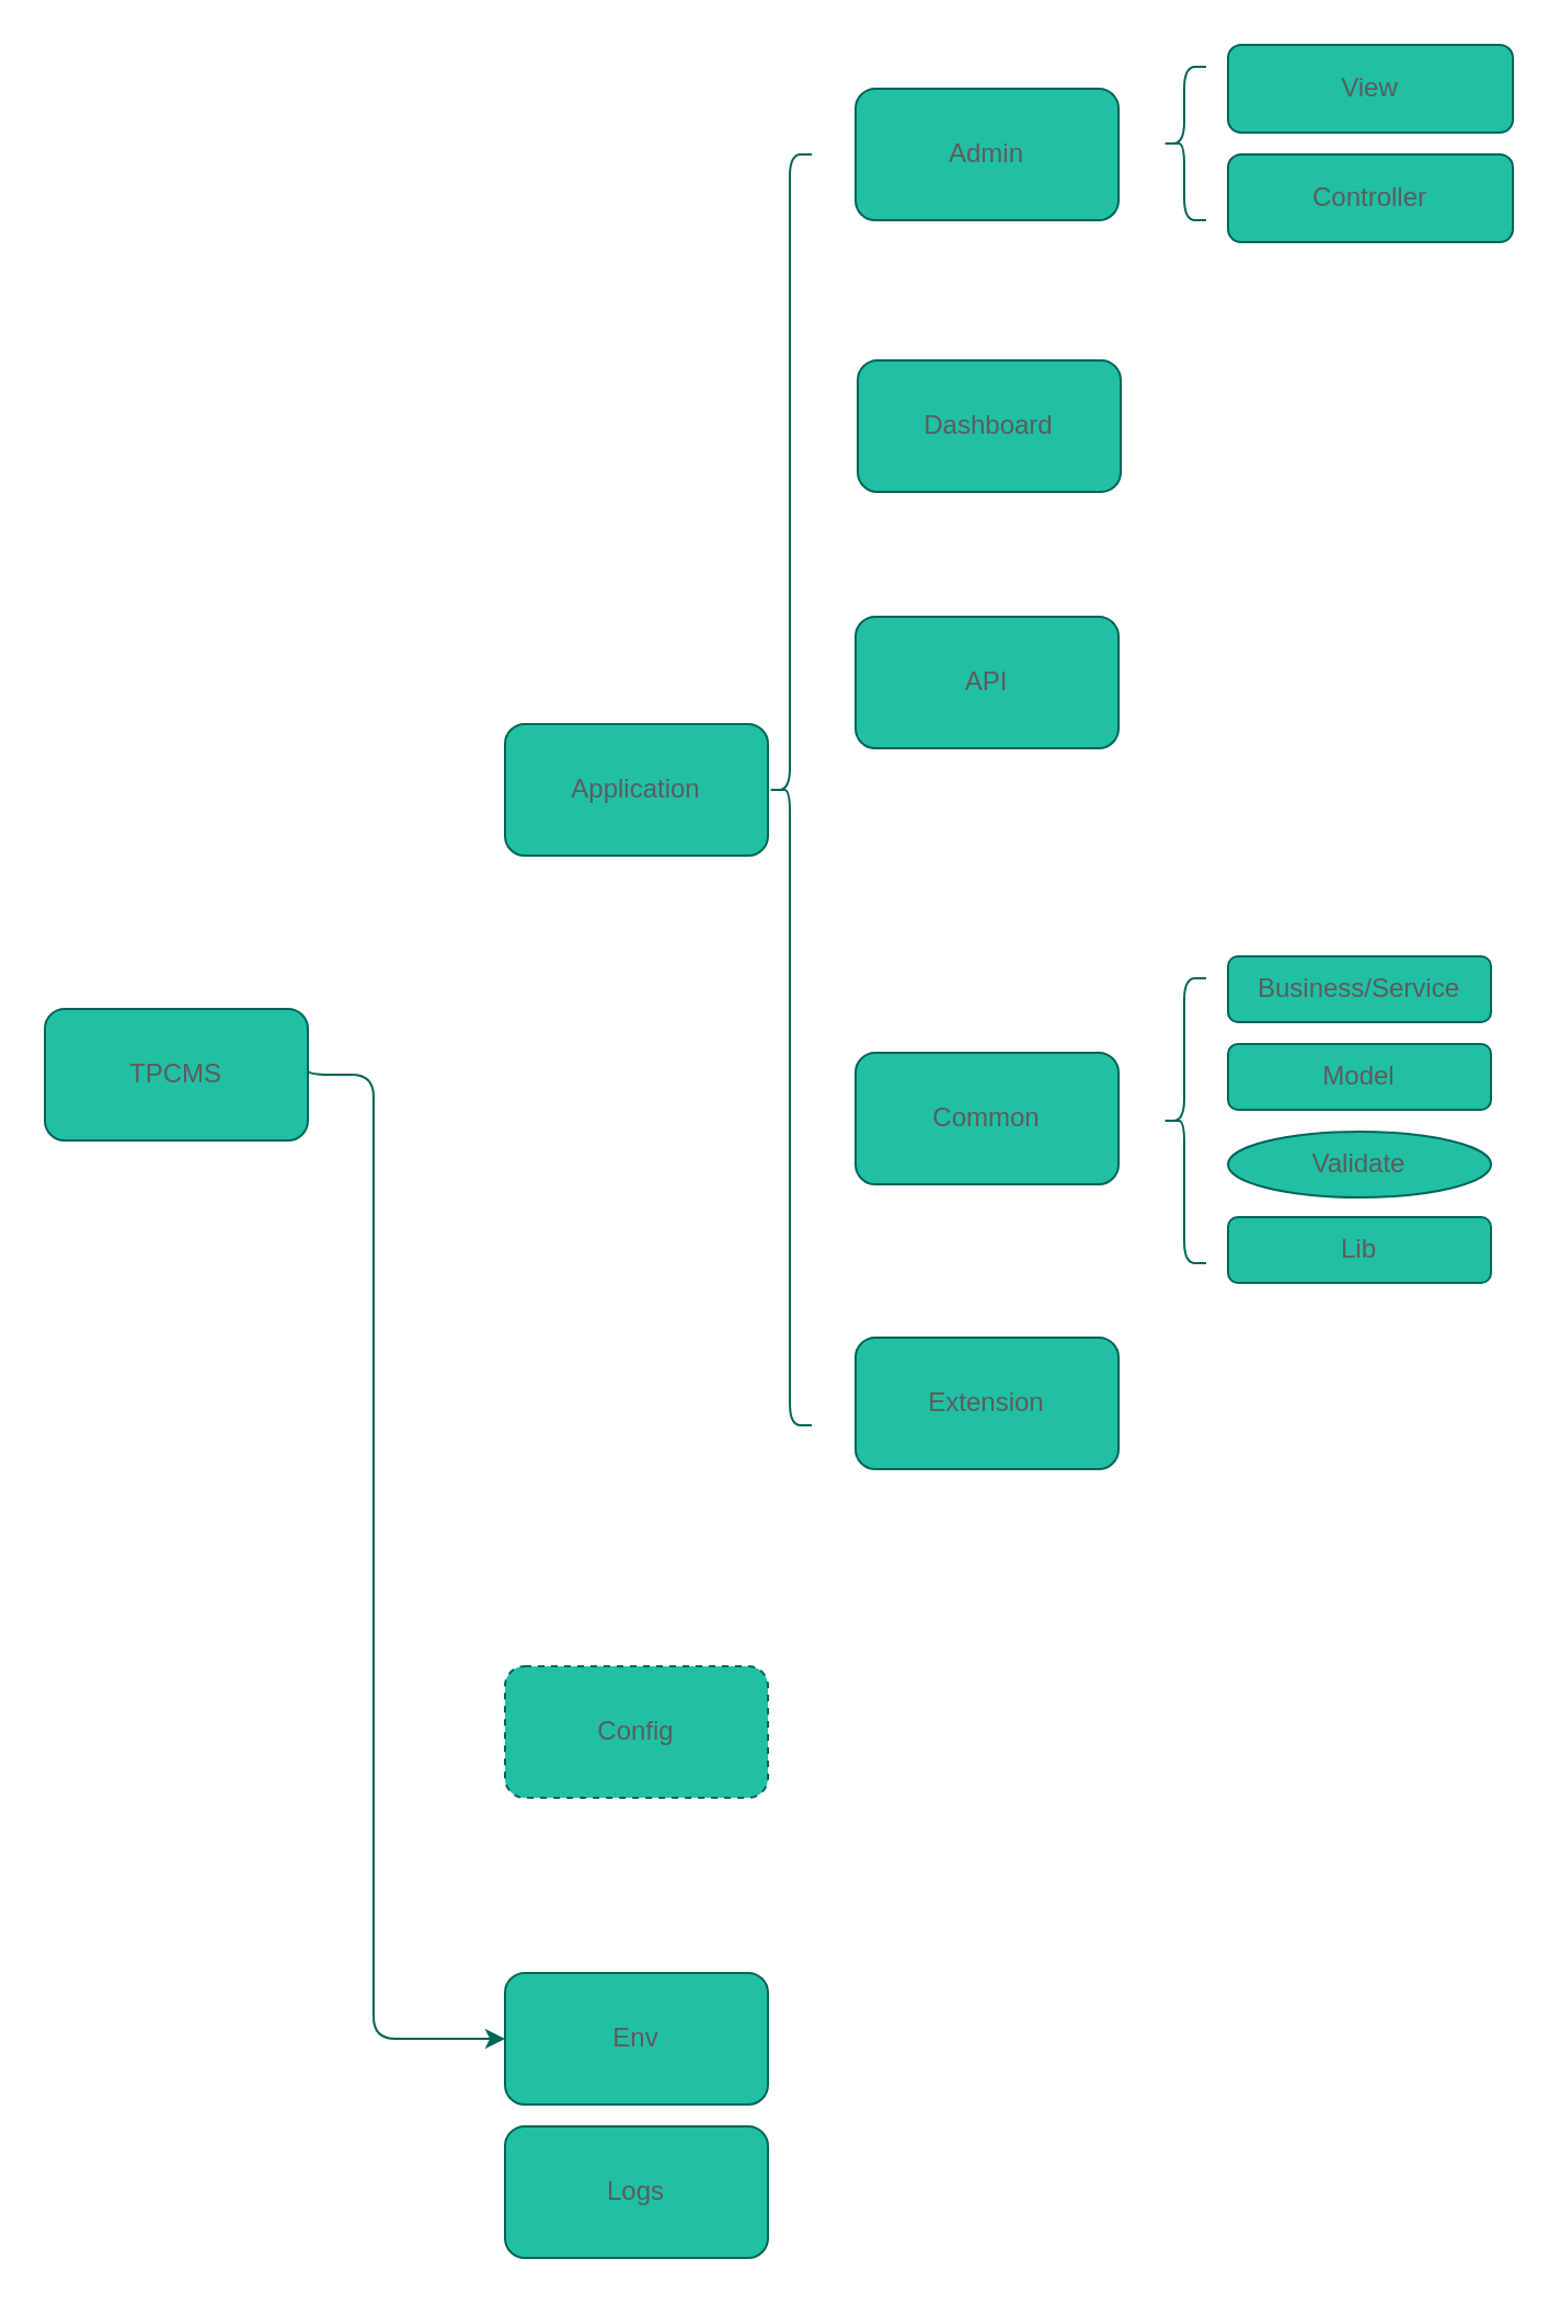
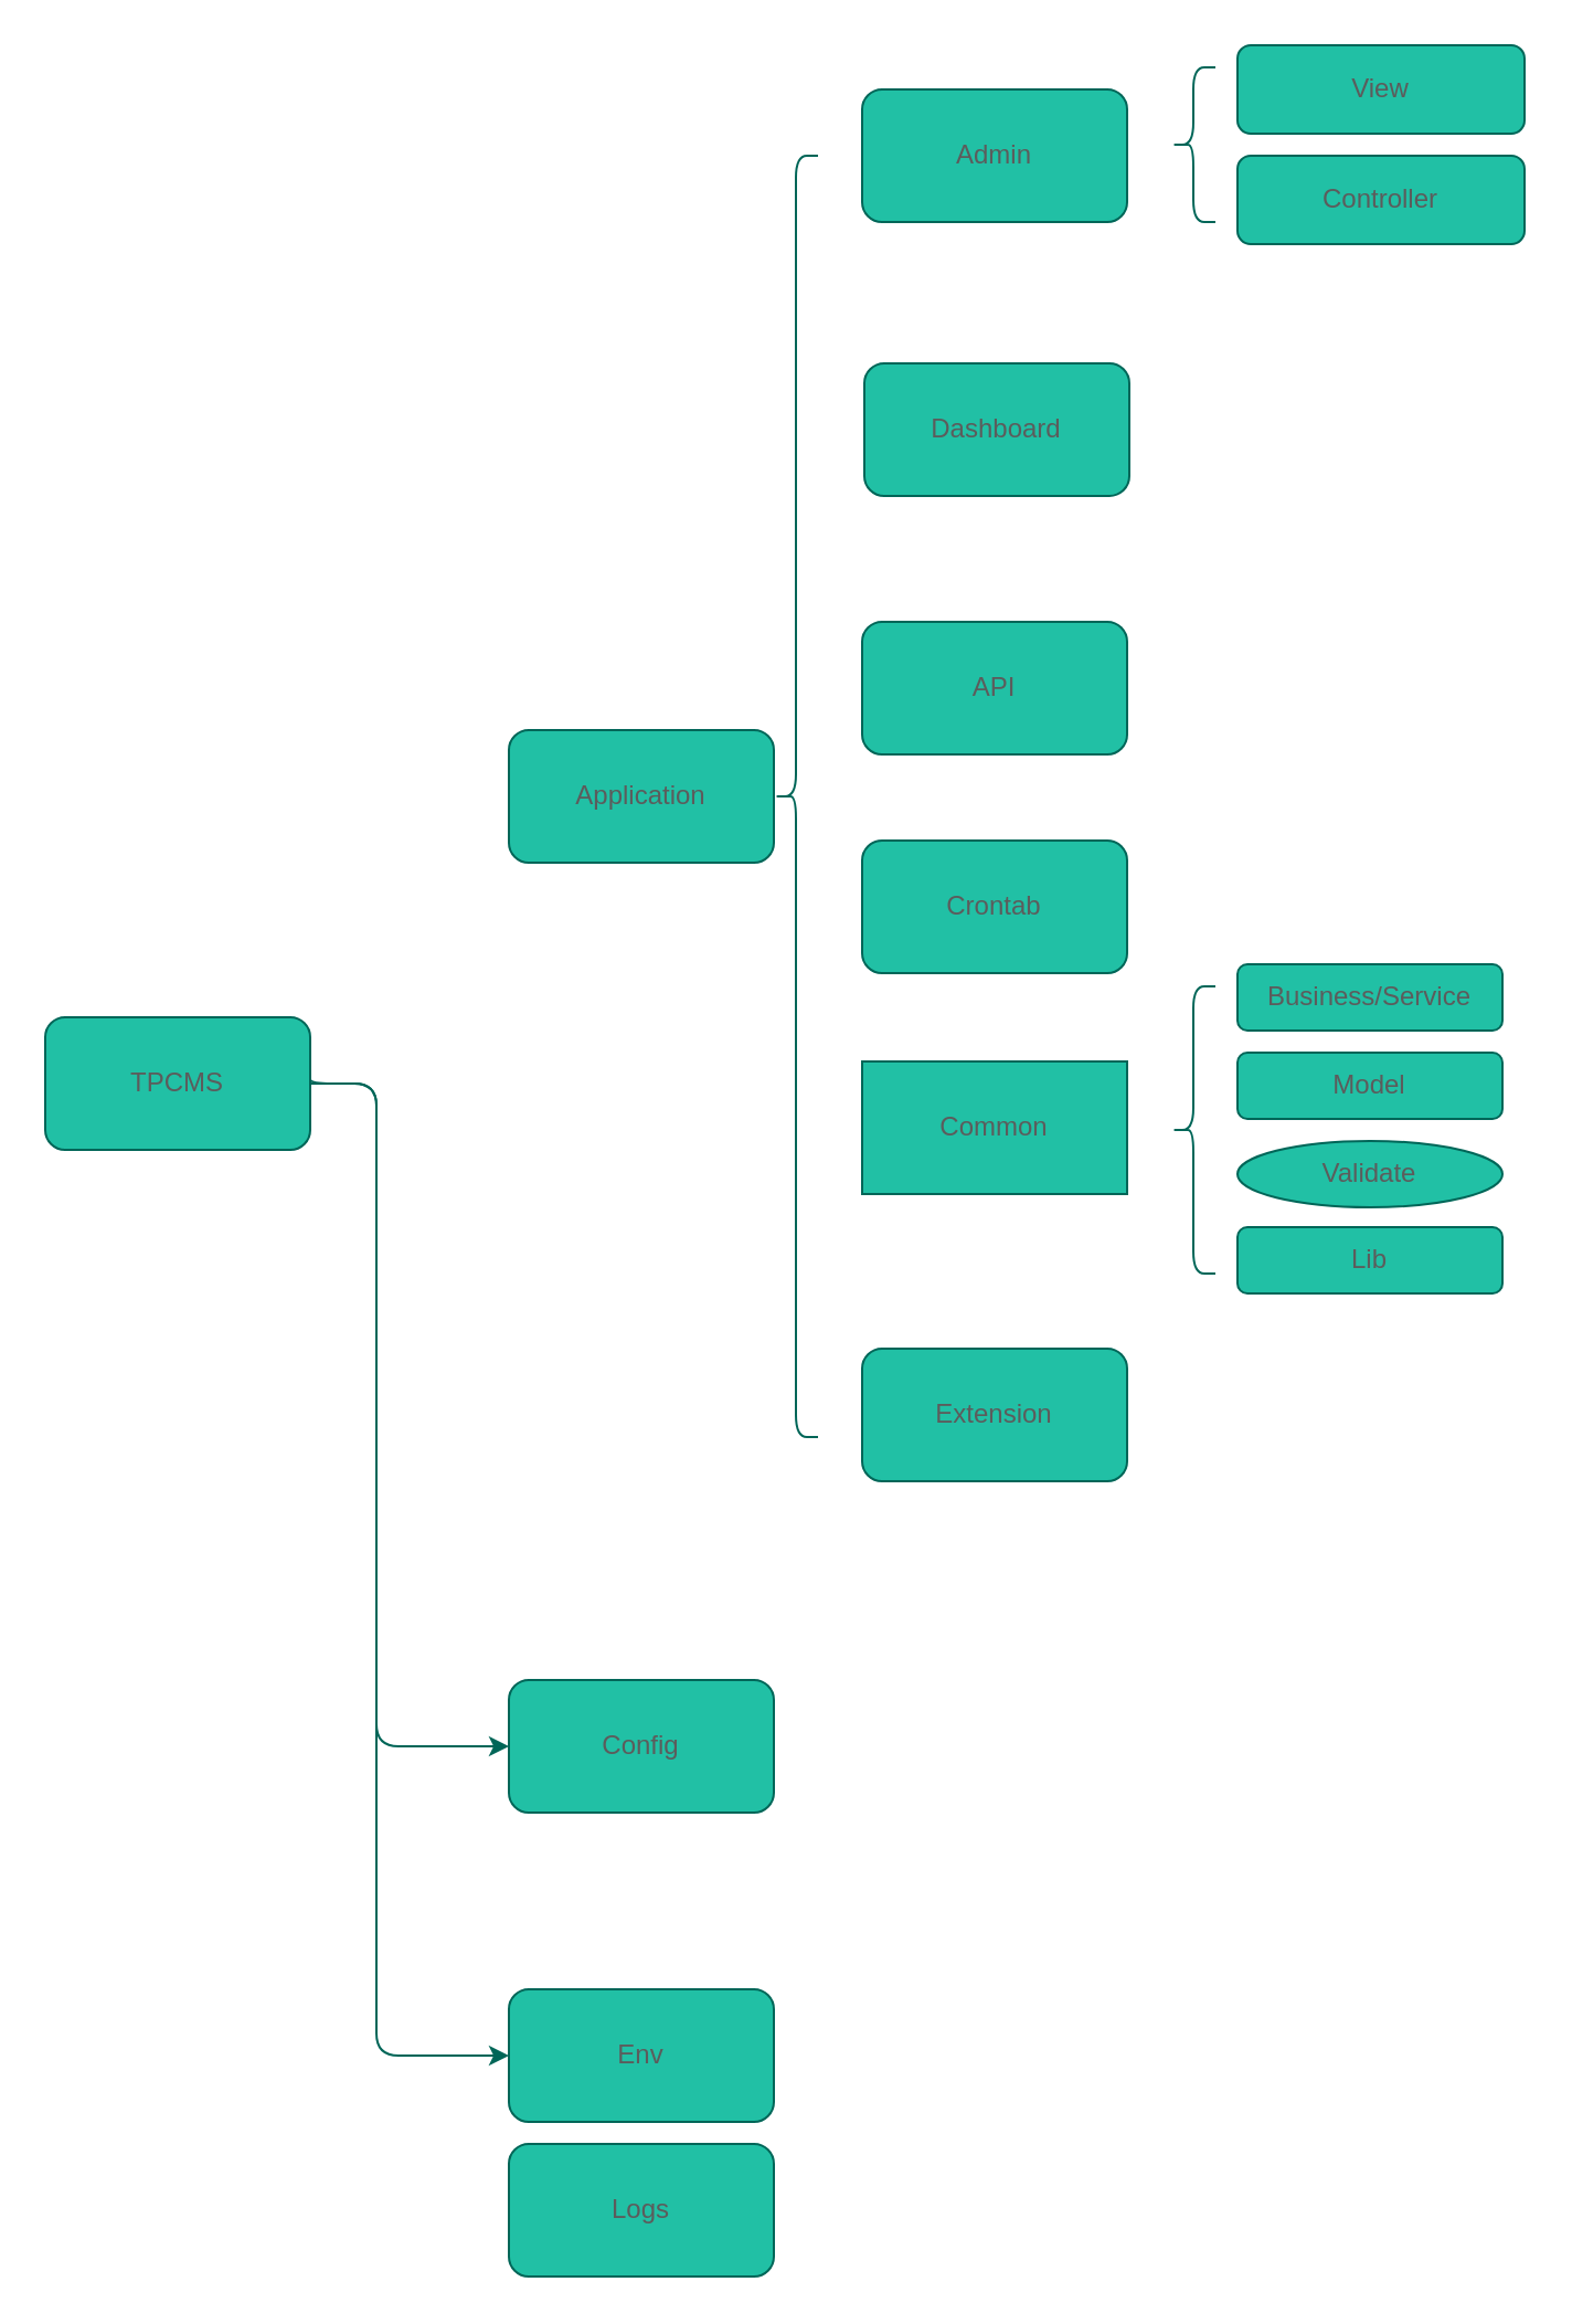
  <mxCell id="0" />
  <mxCell id="1" parent="0" />
  <mxCell id="2" value="" style="group;rounded=1;fontColor=#5C5C5C;" parent="1" vertex="1" connectable="0"><mxGeometry x="560" y="20" width="120" height="140" as="geometry" /></mxCell>
  <mxCell id="3" value="Controller" style="rounded=1;whiteSpace=wrap;html=1;aspect=fixed;fillColor=#21C0A5;strokeColor=#006658;fontColor=#5C5C5C;" parent="2" vertex="1"><mxGeometry y="50" width="130" height="40" as="geometry" /></mxCell>
  <mxCell id="4" value="View" style="rounded=1;whiteSpace=wrap;html=1;aspect=fixed;fillColor=#21C0A5;strokeColor=#006658;fontColor=#5C5C5C;" parent="2" vertex="1"><mxGeometry width="130" height="40" as="geometry" /></mxCell>
  <mxCell id="5" value="" style="shape=curlyBracket;whiteSpace=wrap;html=1;rounded=1;fillColor=#21C0A5;strokeColor=#006658;fontColor=#5C5C5C;" parent="1" vertex="1"><mxGeometry x="530" y="30" width="20" height="70" as="geometry" /></mxCell>
  <mxCell id="6" style="edgeStyle=orthogonalEdgeStyle;rounded=1;orthogonalLoop=1;jettySize=auto;html=1;entryX=0;entryY=0.5;entryDx=0;entryDy=0;strokeColor=#006658;fontColor=#5C5C5C;" parent="1" target="18" edge="1"><mxGeometry relative="1" as="geometry"><mxPoint x="140" y="486" as="sourcePoint" /><mxPoint x="220" y="931" as="targetPoint" /><Array as="points"><mxPoint x="170" y="490" /><mxPoint x="170" y="930" /></Array></mxGeometry></mxCell>
+ <mxCell id="7" style="edgeStyle=orthogonalEdgeStyle;rounded=1;orthogonalLoop=1;jettySize=auto;html=1;exitX=1;exitY=0.5;exitDx=0;exitDy=0;entryX=0;entryY=0.5;entryDx=0;entryDy=0;strokeColor=#006658;fontColor=#5C5C5C;" parent="1" source="8" target="17" edge="1"><mxGeometry relative="1" as="geometry"><Array as="points"><mxPoint x="170" y="490" /><mxPoint x="170" y="790" /></Array></mxGeometry></mxCell>
  <mxCell id="8" value="TPCMS" style="rounded=1;whiteSpace=wrap;html=1;fillColor=#21C0A5;strokeColor=#006658;fontColor=#5C5C5C;" parent="1" vertex="1"><mxGeometry x="20" y="460" width="120" height="60" as="geometry" /></mxCell>
  <mxCell id="9" value="Admin" style="rounded=1;whiteSpace=wrap;html=1;aspect=fixed;fillColor=#21C0A5;strokeColor=#006658;fontColor=#5C5C5C;" parent="1" vertex="1"><mxGeometry x="390" y="40" width="120" height="60" as="geometry" /></mxCell>
  <mxCell id="10" value="API" style="rounded=1;whiteSpace=wrap;html=1;aspect=fixed;fillColor=#21C0A5;strokeColor=#006658;fontColor=#5C5C5C;" parent="1" vertex="1"><mxGeometry x="390" y="281" width="120" height="60" as="geometry" /></mxCell>
  <mxCell id="11" value="Dashboard" style="rounded=1;whiteSpace=wrap;html=1;aspect=fixed;fillColor=#21C0A5;strokeColor=#006658;fontColor=#5C5C5C;" parent="1" vertex="1"><mxGeometry x="391" y="164" width="120" height="60" as="geometry" /></mxCell>
  <mxCell id="12" value="" style="shape=curlyBracket;whiteSpace=wrap;html=1;rounded=1;fillColor=#21C0A5;strokeColor=#006658;fontColor=#5C5C5C;" parent="1" vertex="1"><mxGeometry x="350" y="70" width="20" height="580" as="geometry" /></mxCell>
+ <mxCell id="13" value="Crontab" style="rounded=1;whiteSpace=wrap;html=1;aspect=fixed;fillColor=#21C0A5;strokeColor=#006658;fontColor=#5C5C5C;" parent="1" vertex="1"><mxGeometry x="390" y="380" width="120" height="60" as="geometry" /></mxCell>
  <mxCell id="14" value="Extension" style="rounded=1;whiteSpace=wrap;html=1;aspect=fixed;fillColor=#21C0A5;strokeColor=#006658;fontColor=#5C5C5C;" parent="1" vertex="1"><mxGeometry x="390" y="610" width="120" height="60" as="geometry" /></mxCell>
- <mxCell id="15" value="Common" style="rounded=1;whiteSpace=wrap;html=1;aspect=fixed;fillColor=#21C0A5;strokeColor=#006658;fontColor=#5C5C5C;" parent="1" vertex="1"><mxGeometry x="390" y="480" width="120" height="60" as="geometry" /></mxCell>
+ <mxCell id="15" value="Common" style="whiteSpace=wrap;html=1;aspect=fixed;fillColor=#21C0A5;strokeColor=#006658;fontColor=#5C5C5C;rounded=0;" parent="1" vertex="1"><mxGeometry x="390" y="480" width="120" height="60" as="geometry" /></mxCell>
  <mxCell id="16" value="Application" style="whiteSpace=wrap;html=1;rounded=1;aspect=fixed;fillColor=#21C0A5;strokeColor=#006658;fontColor=#5C5C5C;" parent="1" vertex="1"><mxGeometry x="230" y="330" width="120" height="60" as="geometry" /></mxCell>
- <mxCell id="17" value="Config" style="whiteSpace=wrap;html=1;rounded=1;aspect=fixed;fillColor=#21C0A5;strokeColor=#006658;fontColor=#5C5C5C;dashed=1;" parent="1" vertex="1"><mxGeometry x="230" y="760" width="120" height="60" as="geometry" /></mxCell>
+ <mxCell id="17" value="Config" style="whiteSpace=wrap;html=1;rounded=1;aspect=fixed;fillColor=#21C0A5;strokeColor=#006658;fontColor=#5C5C5C;" parent="1" vertex="1"><mxGeometry x="230" y="760" width="120" height="60" as="geometry" /></mxCell>
  <mxCell id="18" value="Env" style="whiteSpace=wrap;html=1;rounded=1;aspect=fixed;fillColor=#21C0A5;strokeColor=#006658;fontColor=#5C5C5C;" parent="1" vertex="1"><mxGeometry x="230" y="900" width="120" height="60" as="geometry" /></mxCell>
  <mxCell id="19" value="Logs" style="whiteSpace=wrap;html=1;rounded=1;aspect=fixed;fillColor=#21C0A5;strokeColor=#006658;fontColor=#5C5C5C;" parent="1" vertex="1"><mxGeometry x="230" y="970" width="120" height="60" as="geometry" /></mxCell>
  <mxCell id="20" value="" style="shape=curlyBracket;whiteSpace=wrap;html=1;rounded=1;fillColor=#21C0A5;strokeColor=#006658;fontColor=#5C5C5C;" parent="1" vertex="1"><mxGeometry x="530" y="446" width="20" height="130" as="geometry" /></mxCell>
  <mxCell id="21" value="" style="group;rounded=1;fontColor=#5C5C5C;" parent="1" vertex="1" connectable="0"><mxGeometry x="560" y="490" width="120" height="160" as="geometry" /></mxCell>
  <mxCell id="22" value="Lib" style="whiteSpace=wrap;html=1;rounded=1;container=0;fillColor=#21C0A5;strokeColor=#006658;fontColor=#5C5C5C;" parent="21" vertex="1"><mxGeometry y="65" width="120" height="30" as="geometry" /></mxCell>
  <mxCell id="23" value="Validate" style="ellipse;whiteSpace=wrap;html=1;container=0;fillColor=#21C0A5;strokeColor=#006658;fontColor=#5C5C5C;" parent="21" vertex="1"><mxGeometry y="26" width="120" height="30" as="geometry" /></mxCell>
  <mxCell id="24" value="Business/Service" style="rounded=1;whiteSpace=wrap;html=1;container=0;fillColor=#21C0A5;strokeColor=#006658;fontColor=#5C5C5C;" parent="21" vertex="1"><mxGeometry y="-54" width="120" height="30" as="geometry" /></mxCell>
  <mxCell id="25" value="Model" style="rounded=1;whiteSpace=wrap;html=1;container=0;fillColor=#21C0A5;strokeColor=#006658;fontColor=#5C5C5C;" parent="21" vertex="1"><mxGeometry y="-14" width="120" height="30" as="geometry" /></mxCell>
